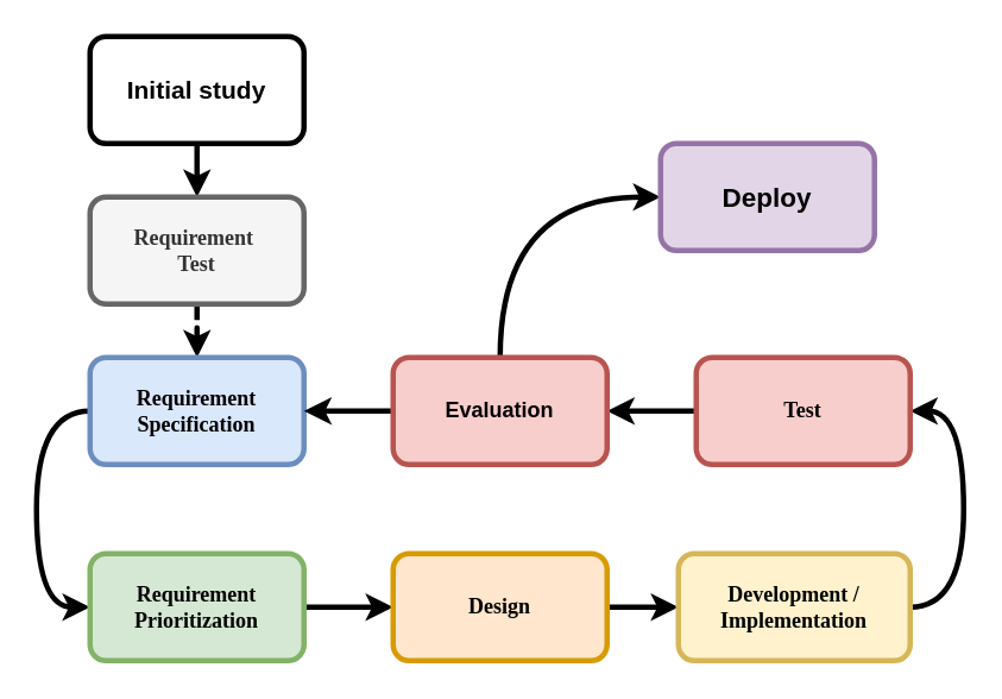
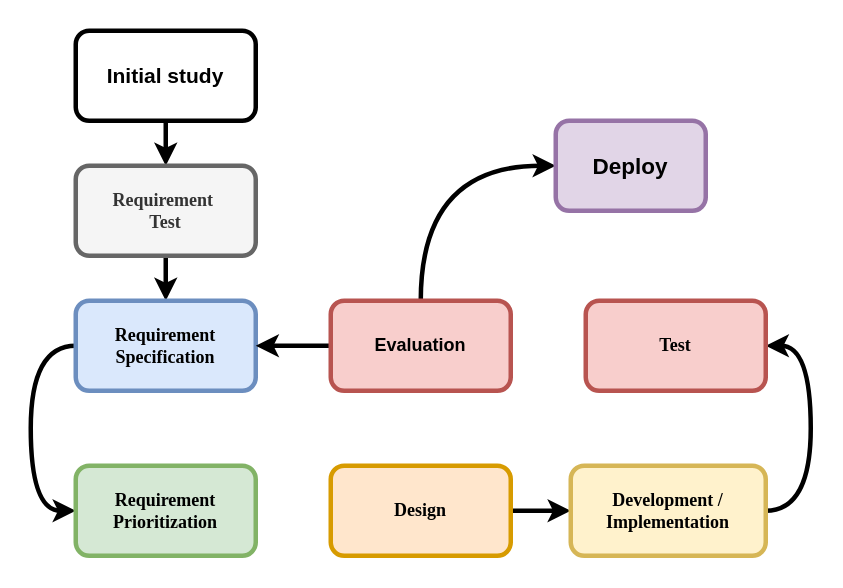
  <mxCell id="0" />
  <mxCell id="1" parent="0" />
  <mxCell id="2" style="edgeStyle=orthogonalEdgeStyle;rounded=0;orthogonalLoop=1;jettySize=auto;html=1;entryX=0.5;entryY=0;entryDx=0;entryDy=0;exitX=0.5;exitY=1;exitDx=0;exitDy=0;strokeWidth=3;" parent="1" source="3" target="5" edge="1"><mxGeometry relative="1" as="geometry" /></mxCell>
  <mxCell id="3" value="Initial study" style="rounded=1;whiteSpace=wrap;html=1;fontStyle=1;fontFamily=Helvetica;fontSize=14;strokeWidth=3;" parent="1" vertex="1"><mxGeometry x="50" y="20" width="120" height="60" as="geometry" /></mxCell>
- <mxCell id="4" style="edgeStyle=orthogonalEdgeStyle;rounded=0;orthogonalLoop=1;jettySize=auto;html=1;entryX=0.5;entryY=0;entryDx=0;entryDy=0;curved=1;strokeWidth=3;dashed=1;" parent="1" source="5" target="7" edge="1"><mxGeometry relative="1" as="geometry" /></mxCell>
+ <mxCell id="4" style="edgeStyle=orthogonalEdgeStyle;rounded=0;orthogonalLoop=1;jettySize=auto;html=1;entryX=0.5;entryY=0;entryDx=0;entryDy=0;curved=1;strokeWidth=3;" parent="1" source="5" target="7" edge="1"><mxGeometry relative="1" as="geometry" /></mxCell>
  <mxCell id="5" value="Requirement&amp;nbsp;&lt;br&gt;Test" style="rounded=1;whiteSpace=wrap;html=1;fillColor=#f5f5f5;strokeColor=#666666;fontColor=#333333;fontStyle=1;fontFamily=Verdana;strokeWidth=3;" parent="1" vertex="1"><mxGeometry x="50" y="110" width="120" height="60" as="geometry" /></mxCell>
  <mxCell id="6" style="edgeStyle=orthogonalEdgeStyle;curved=1;rounded=0;orthogonalLoop=1;jettySize=auto;html=1;entryX=0;entryY=0.5;entryDx=0;entryDy=0;exitX=0;exitY=0.5;exitDx=0;exitDy=0;strokeWidth=3;" parent="1" source="7" target="9" edge="1"><mxGeometry relative="1" as="geometry"><mxPoint x="66" y="280" as="sourcePoint" /><Array as="points"><mxPoint x="20" y="230" /><mxPoint x="20" y="340" /></Array></mxGeometry></mxCell>
  <mxCell id="7" value="Requirement Specification" style="rounded=1;whiteSpace=wrap;html=1;fillColor=#dae8fc;strokeColor=#6c8ebf;fontStyle=1;fontFamily=Verdana;strokeWidth=3;" parent="1" vertex="1"><mxGeometry x="50" y="200" width="120" height="60" as="geometry" /></mxCell>
- <mxCell id="8" style="edgeStyle=orthogonalEdgeStyle;curved=1;rounded=0;orthogonalLoop=1;jettySize=auto;html=1;strokeWidth=3;" parent="1" source="9" target="11" edge="1"><mxGeometry relative="1" as="geometry" /></mxCell>
  <mxCell id="9" value="Requirement Prioritization" style="rounded=1;whiteSpace=wrap;html=1;fillColor=#d5e8d4;strokeColor=#82b366;fontStyle=1;fontFamily=Verdana;strokeWidth=3;" parent="1" vertex="1"><mxGeometry x="50" y="310" width="120" height="60" as="geometry" /></mxCell>
  <mxCell id="10" style="edgeStyle=orthogonalEdgeStyle;curved=1;rounded=0;orthogonalLoop=1;jettySize=auto;html=1;entryX=0;entryY=0.5;entryDx=0;entryDy=0;exitX=1;exitY=0.5;exitDx=0;exitDy=0;strokeWidth=3;" parent="1" source="11" target="13" edge="1"><mxGeometry relative="1" as="geometry" /></mxCell>
  <mxCell id="11" value="Design" style="rounded=1;whiteSpace=wrap;html=1;fillColor=#ffe6cc;strokeColor=#d79b00;fontStyle=1;fontFamily=Verdana;strokeWidth=3;" parent="1" vertex="1"><mxGeometry x="220" y="310" width="120" height="60" as="geometry" /></mxCell>
  <mxCell id="12" style="edgeStyle=orthogonalEdgeStyle;curved=1;rounded=0;orthogonalLoop=1;jettySize=auto;html=1;entryX=1;entryY=0.5;entryDx=0;entryDy=0;exitX=1;exitY=0.5;exitDx=0;exitDy=0;strokeWidth=3;" parent="1" source="13" target="16" edge="1"><mxGeometry relative="1" as="geometry"><Array as="points"><mxPoint x="540" y="340" /><mxPoint x="540" y="230" /></Array></mxGeometry></mxCell>
  <mxCell id="13" value="Development / Implementation" style="rounded=1;whiteSpace=wrap;html=1;fillColor=#fff2cc;strokeColor=#d6b656;fontStyle=1;fontFamily=Verdana;strokeWidth=3;" parent="1" vertex="1"><mxGeometry x="380" y="310" width="130" height="60" as="geometry" /></mxCell>
- <mxCell id="14" style="edgeStyle=orthogonalEdgeStyle;curved=1;rounded=0;orthogonalLoop=1;jettySize=auto;html=1;entryX=1;entryY=0.5;entryDx=0;entryDy=0;exitX=0;exitY=0.5;exitDx=0;exitDy=0;strokeWidth=3;" parent="1" source="16" target="19" edge="1"><mxGeometry relative="1" as="geometry" /></mxCell>
  <mxCell id="15" style="edgeStyle=orthogonalEdgeStyle;curved=1;rounded=0;orthogonalLoop=1;jettySize=auto;html=1;entryX=0;entryY=0.5;entryDx=0;entryDy=0;exitX=0.5;exitY=0;exitDx=0;exitDy=0;fontStyle=0;strokeWidth=3;" parent="1" source="19" target="17" edge="1"><mxGeometry relative="1" as="geometry" /></mxCell>
  <mxCell id="16" value="Test" style="rounded=1;whiteSpace=wrap;html=1;fillColor=#f8cecc;strokeColor=#b85450;fontStyle=1;fontFamily=Verdana;strokeWidth=3;" parent="1" vertex="1"><mxGeometry x="390" y="200" width="120" height="60" as="geometry" /></mxCell>
- <mxCell id="17" value="Deploy" style="rounded=1;whiteSpace=wrap;html=1;fillColor=#e1d5e7;strokeColor=#9673a6;fontStyle=1;fontSize=15;strokeWidth=3;" parent="1" vertex="1"><mxGeometry x="370" y="80" width="120" height="60" as="geometry" /></mxCell>
+ <mxCell id="17" value="Deploy" style="rounded=1;whiteSpace=wrap;html=1;fillColor=#e1d5e7;strokeColor=#9673a6;fontStyle=1;fontSize=15;strokeWidth=3;" parent="1" vertex="1"><mxGeometry x="370" y="80" width="100" height="60" as="geometry" /></mxCell>
  <mxCell id="18" style="edgeStyle=orthogonalEdgeStyle;rounded=0;orthogonalLoop=1;jettySize=auto;html=1;entryX=1;entryY=0.5;entryDx=0;entryDy=0;strokeWidth=3;" edge="1" parent="1" source="19" target="7"><mxGeometry relative="1" as="geometry" /></mxCell>
  <mxCell id="19" value="Evaluation" style="rounded=1;whiteSpace=wrap;html=1;fillColor=#f8cecc;strokeColor=#b85450;fontStyle=1;strokeWidth=3;" vertex="1" parent="1"><mxGeometry x="220" y="200" width="120" height="60" as="geometry" /></mxCell>
